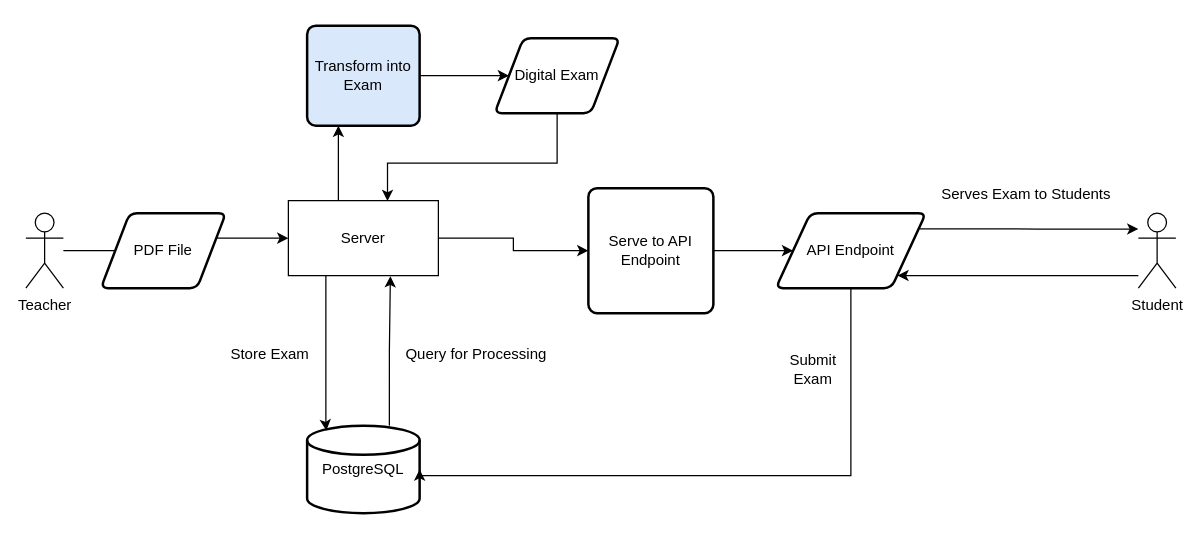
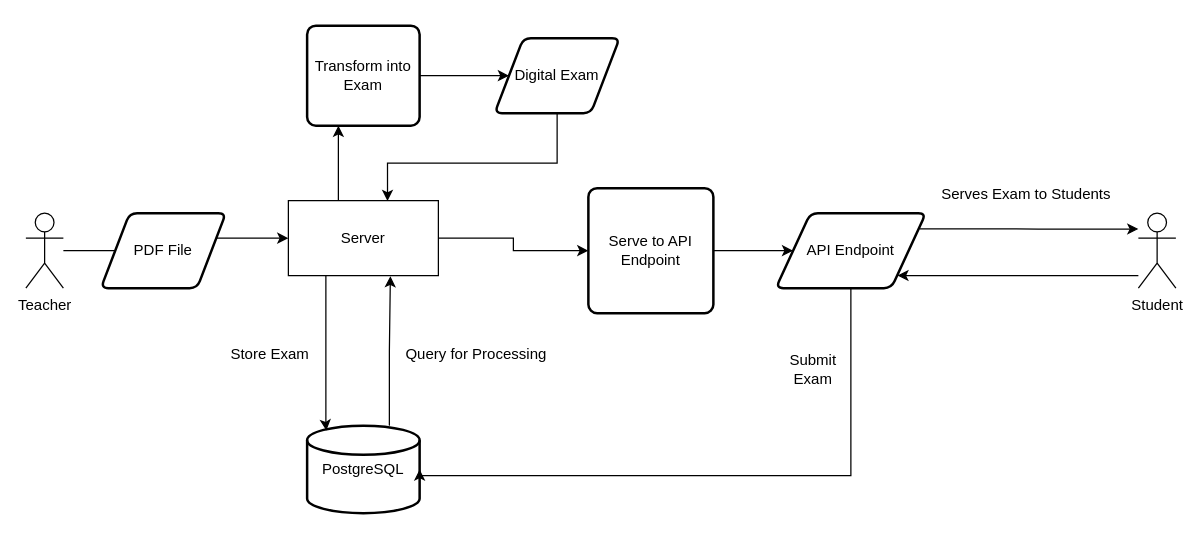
  <mxCell id="0" />
  <mxCell id="1" parent="0" />
  <mxCell id="2" style="edgeStyle=orthogonalEdgeStyle;rounded=0;orthogonalLoop=1;jettySize=auto;html=1;entryX=0;entryY=0.5;entryDx=0;entryDy=0;" parent="1" source="3" target="16" edge="1"><mxGeometry relative="1" as="geometry" /></mxCell>
  <mxCell id="3" value="&lt;div&gt;Server&lt;/div&gt;" style="rounded=0;whiteSpace=wrap;html=1;" parent="1" vertex="1"><mxGeometry x="230" y="160" width="120" height="60" as="geometry" /></mxCell>
  <mxCell id="4" style="edgeStyle=orthogonalEdgeStyle;rounded=0;orthogonalLoop=1;jettySize=auto;html=1;entryX=0;entryY=0.5;entryDx=0;entryDy=0;" parent="1" source="5" target="3" edge="1"><mxGeometry relative="1" as="geometry" /></mxCell>
  <mxCell id="5" value="Teacher" style="shape=umlActor;verticalLabelPosition=bottom;verticalAlign=top;html=1;outlineConnect=0;" parent="1" vertex="1"><mxGeometry x="20" y="170" width="30" height="60" as="geometry" /></mxCell>
  <mxCell id="6" value="PDF File" style="shape=parallelogram;html=1;strokeWidth=2;perimeter=parallelogramPerimeter;whiteSpace=wrap;rounded=1;arcSize=12;size=0.23;" parent="1" vertex="1"><mxGeometry x="80" y="170" width="100" height="60" as="geometry" /></mxCell>
  <mxCell id="7" style="edgeStyle=orthogonalEdgeStyle;rounded=0;orthogonalLoop=1;jettySize=auto;html=1;entryX=0;entryY=0.5;entryDx=0;entryDy=0;" parent="1" source="8" target="10" edge="1"><mxGeometry relative="1" as="geometry" /></mxCell>
- <mxCell id="8" value="&lt;div&gt;Transform into Exam&lt;/div&gt;" style="rounded=1;whiteSpace=wrap;html=1;absoluteArcSize=1;arcSize=14;strokeWidth=2;fillColor=#dae8fc;" parent="1" vertex="1"><mxGeometry x="245" y="20" width="90" height="80" as="geometry" /></mxCell>
+ <mxCell id="8" value="&lt;div&gt;Transform into Exam&lt;/div&gt;" style="rounded=1;whiteSpace=wrap;html=1;absoluteArcSize=1;arcSize=14;strokeWidth=2;" parent="1" vertex="1"><mxGeometry x="245" y="20" width="90" height="80" as="geometry" /></mxCell>
  <mxCell id="9" style="edgeStyle=orthogonalEdgeStyle;rounded=0;orthogonalLoop=1;jettySize=auto;html=1;" parent="1" source="3" edge="1"><mxGeometry relative="1" as="geometry"><mxPoint x="270" y="100" as="targetPoint" /><Array as="points"><mxPoint x="270" y="100" /></Array></mxGeometry></mxCell>
  <mxCell id="10" value="Digital Exam" style="shape=parallelogram;html=1;strokeWidth=2;perimeter=parallelogramPerimeter;whiteSpace=wrap;rounded=1;arcSize=12;size=0.23;" parent="1" vertex="1"><mxGeometry x="395" y="30" width="100" height="60" as="geometry" /></mxCell>
  <mxCell id="11" style="edgeStyle=orthogonalEdgeStyle;rounded=0;orthogonalLoop=1;jettySize=auto;html=1;entryX=0.661;entryY=0.005;entryDx=0;entryDy=0;entryPerimeter=0;" parent="1" source="10" target="3" edge="1"><mxGeometry relative="1" as="geometry"><Array as="points"><mxPoint x="445" y="130" /><mxPoint x="309" y="130" /></Array></mxGeometry></mxCell>
  <mxCell id="12" style="edgeStyle=orthogonalEdgeStyle;rounded=0;orthogonalLoop=1;jettySize=auto;html=1;entryX=0.68;entryY=1.007;entryDx=0;entryDy=0;entryPerimeter=0;exitX=0.731;exitY=0;exitDx=0;exitDy=0;exitPerimeter=0;" parent="1" source="13" target="3" edge="1"><mxGeometry relative="1" as="geometry" /></mxCell>
  <mxCell id="13" value="PostgreSQL" style="strokeWidth=2;html=1;shape=mxgraph.flowchart.database;whiteSpace=wrap;" parent="1" vertex="1"><mxGeometry x="245" y="340" width="90" height="70" as="geometry" /></mxCell>
  <mxCell id="14" style="edgeStyle=orthogonalEdgeStyle;rounded=0;orthogonalLoop=1;jettySize=auto;html=1;entryX=0.171;entryY=0.057;entryDx=0;entryDy=0;entryPerimeter=0;exitX=0.25;exitY=1;exitDx=0;exitDy=0;" parent="1" source="3" target="13" edge="1"><mxGeometry relative="1" as="geometry"><Array as="points"><mxPoint x="260" y="340" /><mxPoint x="260" y="340" /></Array></mxGeometry></mxCell>
  <mxCell id="15" style="edgeStyle=orthogonalEdgeStyle;rounded=0;orthogonalLoop=1;jettySize=auto;html=1;entryX=0;entryY=0.5;entryDx=0;entryDy=0;" parent="1" source="16" target="18" edge="1"><mxGeometry relative="1" as="geometry" /></mxCell>
  <mxCell id="16" value="Serve to API Endpoint" style="rounded=1;whiteSpace=wrap;html=1;absoluteArcSize=1;arcSize=14;strokeWidth=2;" parent="1" vertex="1"><mxGeometry x="470" y="150" width="100" height="100" as="geometry" /></mxCell>
  <mxCell id="17" style="edgeStyle=orthogonalEdgeStyle;rounded=0;orthogonalLoop=1;jettySize=auto;html=1;exitX=0.958;exitY=0.211;exitDx=0;exitDy=0;exitPerimeter=0;" parent="1" source="18" target="20" edge="1"><mxGeometry relative="1" as="geometry"><Array as="points"><mxPoint x="830" y="183" /><mxPoint x="830" y="183" /></Array></mxGeometry></mxCell>
  <mxCell id="18" value="API Endpoint" style="shape=parallelogram;html=1;strokeWidth=2;perimeter=parallelogramPerimeter;whiteSpace=wrap;rounded=1;arcSize=12;size=0.23;" parent="1" vertex="1"><mxGeometry x="620" y="170" width="120" height="60" as="geometry" /></mxCell>
  <mxCell id="19" style="edgeStyle=orthogonalEdgeStyle;rounded=0;orthogonalLoop=1;jettySize=auto;html=1;entryX=0.81;entryY=0.833;entryDx=0;entryDy=0;entryPerimeter=0;" parent="1" source="20" target="18" edge="1"><mxGeometry relative="1" as="geometry"><Array as="points"><mxPoint x="860" y="220" /><mxPoint x="860" y="220" /></Array></mxGeometry></mxCell>
  <mxCell id="20" value="Student" style="shape=umlActor;verticalLabelPosition=bottom;verticalAlign=top;html=1;outlineConnect=0;" parent="1" vertex="1"><mxGeometry x="910" y="170" width="30" height="60" as="geometry" /></mxCell>
  <mxCell id="21" value="Serves Exam to Students" style="text;html=1;align=center;verticalAlign=middle;resizable=0;points=[];autosize=1;strokeColor=none;fillColor=none;" parent="1" vertex="1"><mxGeometry x="740" y="140" width="160" height="30" as="geometry" /></mxCell>
  <mxCell id="22" style="edgeStyle=orthogonalEdgeStyle;rounded=0;orthogonalLoop=1;jettySize=auto;html=1;entryX=1;entryY=0.5;entryDx=0;entryDy=0;entryPerimeter=0;" parent="1" source="18" target="13" edge="1"><mxGeometry relative="1" as="geometry"><Array as="points"><mxPoint x="680" y="380" /></Array></mxGeometry></mxCell>
  <mxCell id="23" value="Submit Exam" style="text;html=1;align=center;verticalAlign=middle;whiteSpace=wrap;rounded=0;" parent="1" vertex="1"><mxGeometry x="620" y="280" width="60" height="30" as="geometry" /></mxCell>
  <mxCell id="24" value="Query for Processing" style="text;html=1;align=center;verticalAlign=middle;resizable=0;points=[];autosize=1;strokeColor=none;fillColor=none;" vertex="1" parent="1"><mxGeometry x="310" y="268" width="140" height="30" as="geometry" /></mxCell>
  <mxCell id="25" value="Store Exam" style="text;html=1;align=center;verticalAlign=middle;resizable=0;points=[];autosize=1;strokeColor=none;fillColor=none;" vertex="1" parent="1"><mxGeometry x="170" y="268" width="90" height="30" as="geometry" /></mxCell>
